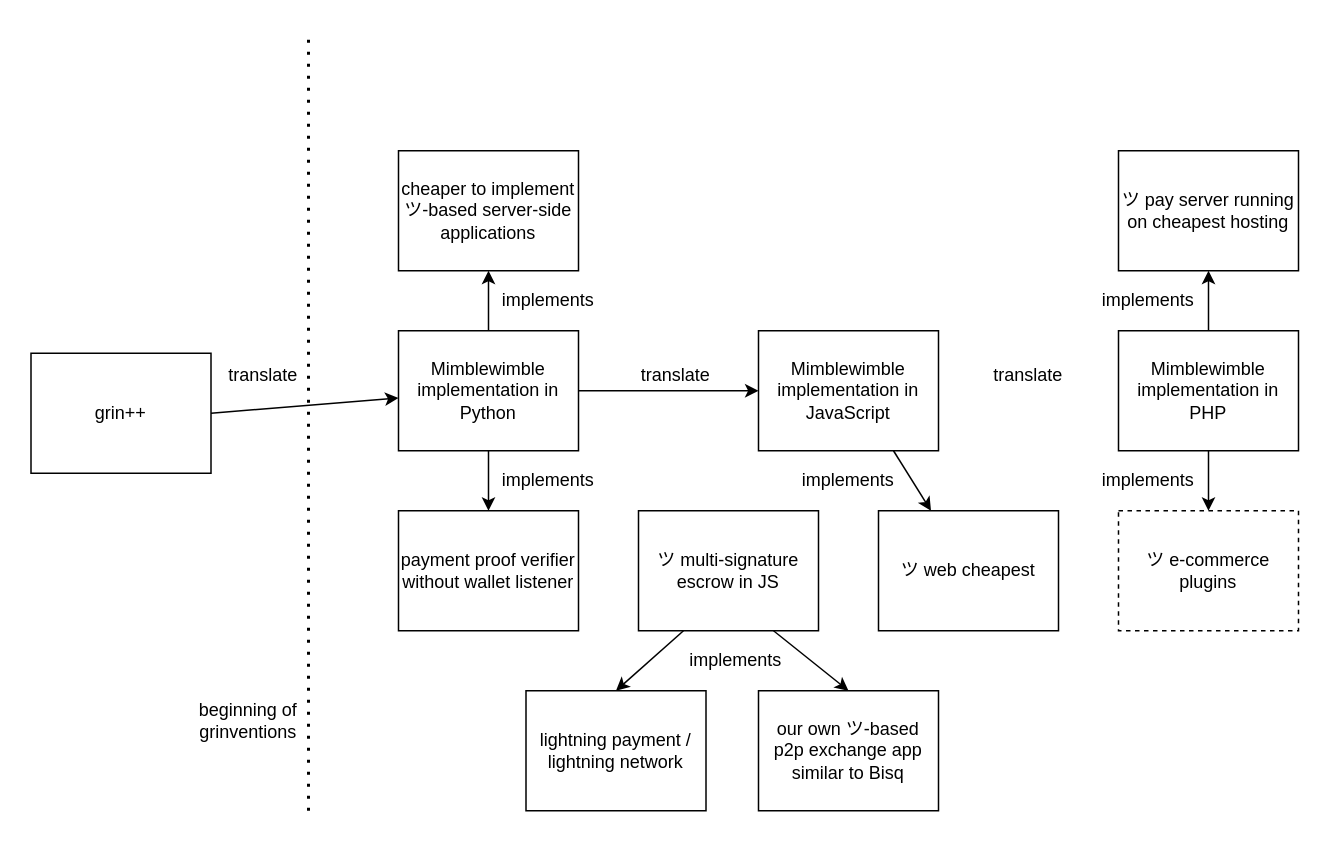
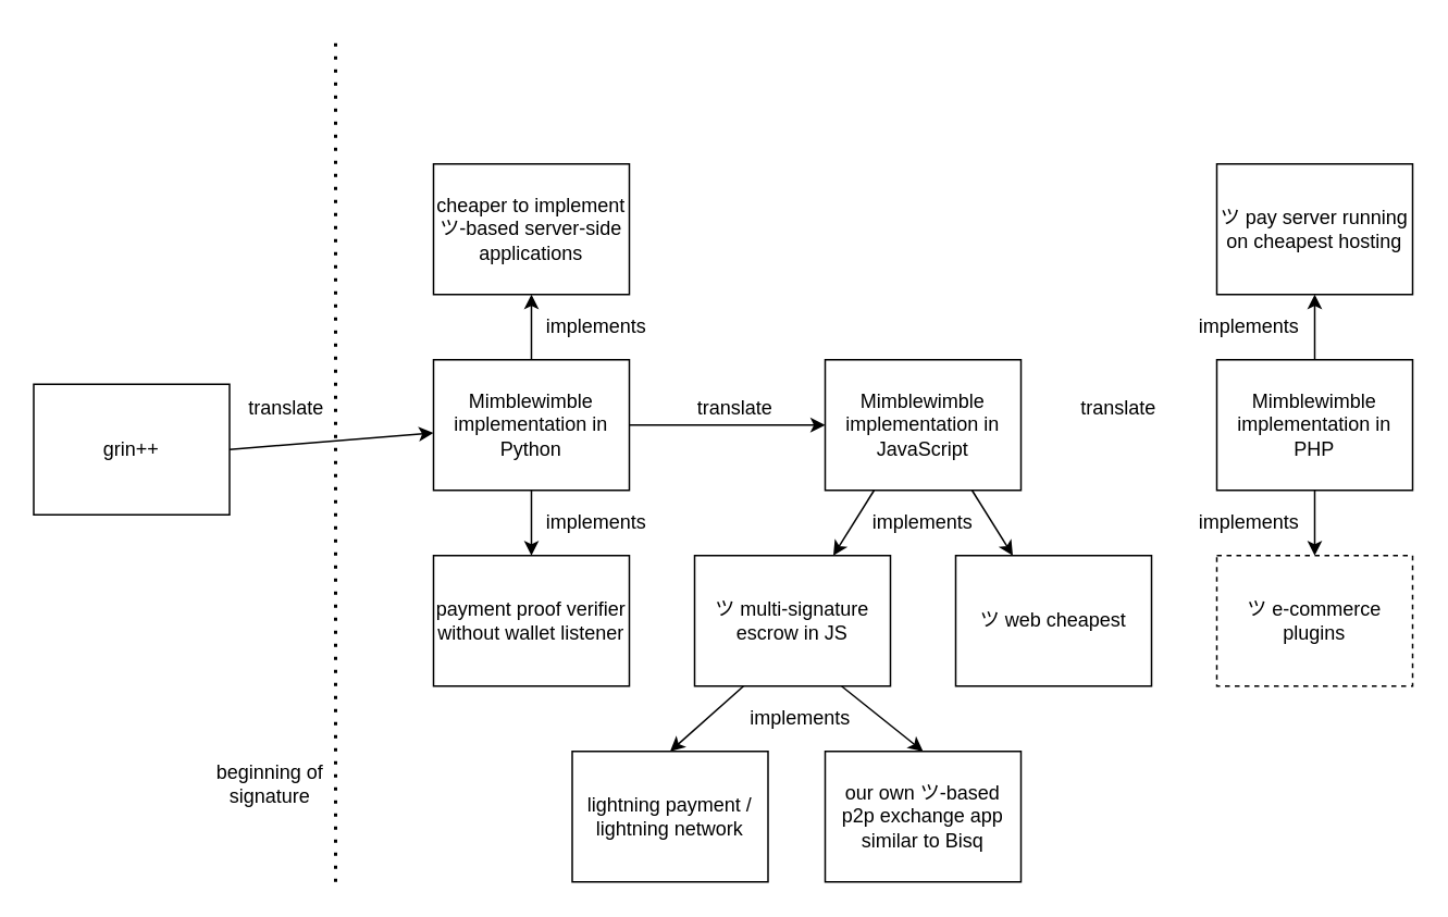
  <mxCell id="0" />
  <mxCell id="1" parent="0" />
  <mxCell id="2" value="grin++" style="rounded=0;whiteSpace=wrap;html=1;" vertex="1" parent="1"><mxGeometry x="20" y="235" width="120" height="80" as="geometry" /></mxCell>
  <mxCell id="3" value="" style="endArrow=none;dashed=1;html=1;dashPattern=1 3;strokeWidth=2;" edge="1" parent="1"><mxGeometry width="50" height="50" relative="1" as="geometry"><mxPoint x="205" y="540" as="sourcePoint" /><mxPoint x="205" as="targetPoint" y="20" /></mxGeometry></mxCell>
- <mxCell id="4" value="beginning of grinventions" style="text;html=1;strokeColor=none;fillColor=none;align=center;verticalAlign=middle;whiteSpace=wrap;rounded=0;" vertex="1" parent="1"><mxGeometry x="115" y="470" width="100" height="20" as="geometry" /></mxCell>
+ <mxCell id="4" value="beginning of signature" style="text;html=1;strokeColor=none;fillColor=none;align=center;verticalAlign=middle;whiteSpace=wrap;rounded=0;" vertex="1" parent="1"><mxGeometry x="115" y="470" width="100" height="20" as="geometry" /></mxCell>
  <mxCell id="5" value="Mimblewimble implementation in Python" style="rounded=0;whiteSpace=wrap;html=1;" vertex="1" parent="1"><mxGeometry x="265" y="220" width="120" height="80" as="geometry" /></mxCell>
  <mxCell id="6" value="Mimblewimble implementation in JavaScript" style="rounded=0;whiteSpace=wrap;html=1;" vertex="1" parent="1"><mxGeometry x="505" y="220" width="120" height="80" as="geometry" /></mxCell>
  <mxCell id="7" value="Mimblewimble implementation in PHP" style="rounded=0;whiteSpace=wrap;html=1;" vertex="1" parent="1"><mxGeometry x="745" y="220" width="120" height="80" as="geometry" /></mxCell>
  <mxCell id="8" value="" style="endArrow=classic;html=1;exitX=1;exitY=0.5;exitDx=0;exitDy=0;" edge="1" parent="1" source="2" target="5"><mxGeometry width="50" height="50" relative="1" as="geometry"><mxPoint x="425" y="240" as="sourcePoint" /><mxPoint x="435" y="230" as="targetPoint" /></mxGeometry></mxCell>
  <mxCell id="9" value="" style="endArrow=classic;html=1;exitX=1;exitY=0.5;exitDx=0;exitDy=0;entryX=0;entryY=0.5;entryDx=0;entryDy=0;" edge="1" parent="1" target="6"><mxGeometry width="50" height="50" relative="1" as="geometry"><mxPoint x="385" y="260" as="sourcePoint" /><mxPoint x="275" y="270" as="targetPoint" /></mxGeometry></mxCell>
  <mxCell id="10" value="translate" style="text;html=1;strokeColor=none;fillColor=none;align=center;verticalAlign=middle;whiteSpace=wrap;rounded=0;" vertex="1" parent="1"><mxGeometry x="155" y="240" width="40" height="20" as="geometry" /></mxCell>
  <mxCell id="11" value="translate" style="text;html=1;strokeColor=none;fillColor=none;align=center;verticalAlign=middle;whiteSpace=wrap;rounded=0;" vertex="1" parent="1"><mxGeometry x="430" y="240" width="40" height="20" as="geometry" /></mxCell>
  <mxCell id="12" value="translate" style="text;html=1;strokeColor=none;fillColor=none;align=center;verticalAlign=middle;whiteSpace=wrap;rounded=0;" vertex="1" parent="1"><mxGeometry x="665" y="240" width="40" height="20" as="geometry" /></mxCell>
  <mxCell id="13" value="ツ multi-signature escrow in JS" style="rounded=0;whiteSpace=wrap;html=1;" vertex="1" parent="1"><mxGeometry x="425" y="340" width="120" height="80" as="geometry" /></mxCell>
  <mxCell id="14" value="ツ web cheapest" style="rounded=0;whiteSpace=wrap;html=1;" vertex="1" parent="1"><mxGeometry x="585" y="340" width="120" height="80" as="geometry" /></mxCell>
  <mxCell id="15" value="payment proof verifier without wallet listener" style="rounded=0;whiteSpace=wrap;html=1;" vertex="1" parent="1"><mxGeometry x="265" y="340" width="120" height="80" as="geometry" /></mxCell>
  <mxCell id="16" value="" style="endArrow=classic;html=1;exitX=0.5;exitY=1;exitDx=0;exitDy=0;entryX=0.5;entryY=0;entryDx=0;entryDy=0;" edge="1" parent="1" source="5" target="15"><mxGeometry width="50" height="50" relative="1" as="geometry"><mxPoint x="395" y="340" as="sourcePoint" /><mxPoint x="445" y="290" as="targetPoint" /></mxGeometry></mxCell>
+ <mxCell id="17" value="" style="endArrow=classic;html=1;exitX=0.25;exitY=1;exitDx=0;exitDy=0;" edge="1" parent="1" source="6" target="13"><mxGeometry width="50" height="50" relative="1" as="geometry"><mxPoint x="395" y="340" as="sourcePoint" /><mxPoint x="445" y="290" as="targetPoint" /></mxGeometry></mxCell>
  <mxCell id="18" value="" style="endArrow=classic;html=1;exitX=0.75;exitY=1;exitDx=0;exitDy=0;" edge="1" parent="1" source="6" target="14"><mxGeometry width="50" height="50" relative="1" as="geometry"><mxPoint x="395" y="340" as="sourcePoint" /><mxPoint x="445" y="290" as="targetPoint" /></mxGeometry></mxCell>
  <mxCell id="19" value="ツ e-commerce plugins" style="rounded=0;whiteSpace=wrap;html=1;dashed=1;" vertex="1" parent="1"><mxGeometry x="745" y="340" width="120" height="80" as="geometry" /></mxCell>
  <mxCell id="20" value="" style="endArrow=classic;html=1;entryX=0.5;entryY=0;entryDx=0;entryDy=0;exitX=0.5;exitY=1;exitDx=0;exitDy=0;" edge="1" parent="1" source="7" target="19"><mxGeometry width="50" height="50" relative="1" as="geometry"><mxPoint x="585" y="330" as="sourcePoint" /><mxPoint x="635" y="280" as="targetPoint" /></mxGeometry></mxCell>
  <mxCell id="21" value="ツ pay server running on cheapest hosting" style="rounded=0;whiteSpace=wrap;html=1;" vertex="1" parent="1"><mxGeometry x="745" y="100" width="120" height="80" as="geometry" /></mxCell>
  <mxCell id="22" value="" style="endArrow=classic;html=1;exitX=0.5;exitY=0;exitDx=0;exitDy=0;entryX=0.5;entryY=1;entryDx=0;entryDy=0;" edge="1" parent="1" source="7" target="21"><mxGeometry width="50" height="50" relative="1" as="geometry"><mxPoint x="585" y="330" as="sourcePoint" /><mxPoint x="635" y="280" as="targetPoint" /></mxGeometry></mxCell>
  <mxCell id="23" value="our own ツ-based p2p exchange app similar to Bisq" style="rounded=0;whiteSpace=wrap;html=1;" vertex="1" parent="1"><mxGeometry x="505" y="460" width="120" height="80" as="geometry" /></mxCell>
  <mxCell id="24" value="" style="endArrow=classic;html=1;exitX=0.75;exitY=1;exitDx=0;exitDy=0;entryX=0.5;entryY=0;entryDx=0;entryDy=0;" edge="1" parent="1" source="13" target="23"><mxGeometry width="50" height="50" relative="1" as="geometry"><mxPoint x="585" y="320" as="sourcePoint" /><mxPoint x="635" y="270" as="targetPoint" /></mxGeometry></mxCell>
  <mxCell id="25" value="implements" style="text;html=1;strokeColor=none;fillColor=none;align=center;verticalAlign=middle;whiteSpace=wrap;rounded=0;" vertex="1" parent="1"><mxGeometry x="345" y="310" width="40" height="20" as="geometry" /></mxCell>
  <mxCell id="26" value="implements" style="text;html=1;strokeColor=none;fillColor=none;align=center;verticalAlign=middle;whiteSpace=wrap;rounded=0;" vertex="1" parent="1"><mxGeometry x="545" y="310" width="40" height="20" as="geometry" /></mxCell>
  <mxCell id="27" value="implements" style="text;html=1;strokeColor=none;fillColor=none;align=center;verticalAlign=middle;whiteSpace=wrap;rounded=0;" vertex="1" parent="1"><mxGeometry x="470" y="430" width="40" height="20" as="geometry" /></mxCell>
  <mxCell id="28" value="implements" style="text;html=1;strokeColor=none;fillColor=none;align=center;verticalAlign=middle;whiteSpace=wrap;rounded=0;" vertex="1" parent="1"><mxGeometry x="745" y="190" width="40" height="20" as="geometry" /></mxCell>
  <mxCell id="29" value="implements" style="text;html=1;strokeColor=none;fillColor=none;align=center;verticalAlign=middle;whiteSpace=wrap;rounded=0;" vertex="1" parent="1"><mxGeometry x="745" y="310" width="40" height="20" as="geometry" /></mxCell>
  <mxCell id="30" value="cheaper to implement ツ-based server-side applications" style="rounded=0;whiteSpace=wrap;html=1;" vertex="1" parent="1"><mxGeometry x="265" y="100" width="120" height="80" as="geometry" /></mxCell>
  <mxCell id="31" value="" style="endArrow=classic;html=1;exitX=0.5;exitY=0;exitDx=0;exitDy=0;entryX=0.5;entryY=1;entryDx=0;entryDy=0;" edge="1" parent="1" source="5" target="30"><mxGeometry width="50" height="50" relative="1" as="geometry"><mxPoint x="525" y="320" as="sourcePoint" /><mxPoint x="575" y="270" as="targetPoint" /></mxGeometry></mxCell>
  <mxCell id="32" value="implements" style="text;html=1;strokeColor=none;fillColor=none;align=center;verticalAlign=middle;whiteSpace=wrap;rounded=0;" vertex="1" parent="1"><mxGeometry x="345" y="190" width="40" height="20" as="geometry" /></mxCell>
  <mxCell id="33" value="lightning payment / lightning network" style="rounded=0;whiteSpace=wrap;html=1;" vertex="1" parent="1"><mxGeometry x="350" y="460" width="120" height="80" as="geometry" /></mxCell>
  <mxCell id="34" value="" style="endArrow=classic;html=1;exitX=0.25;exitY=1;exitDx=0;exitDy=0;entryX=0.5;entryY=0;entryDx=0;entryDy=0;" edge="1" parent="1" source="13" target="33"><mxGeometry width="50" height="50" relative="1" as="geometry"><mxPoint x="525" y="430" as="sourcePoint" /><mxPoint x="575" y="470" as="targetPoint" /></mxGeometry></mxCell>
